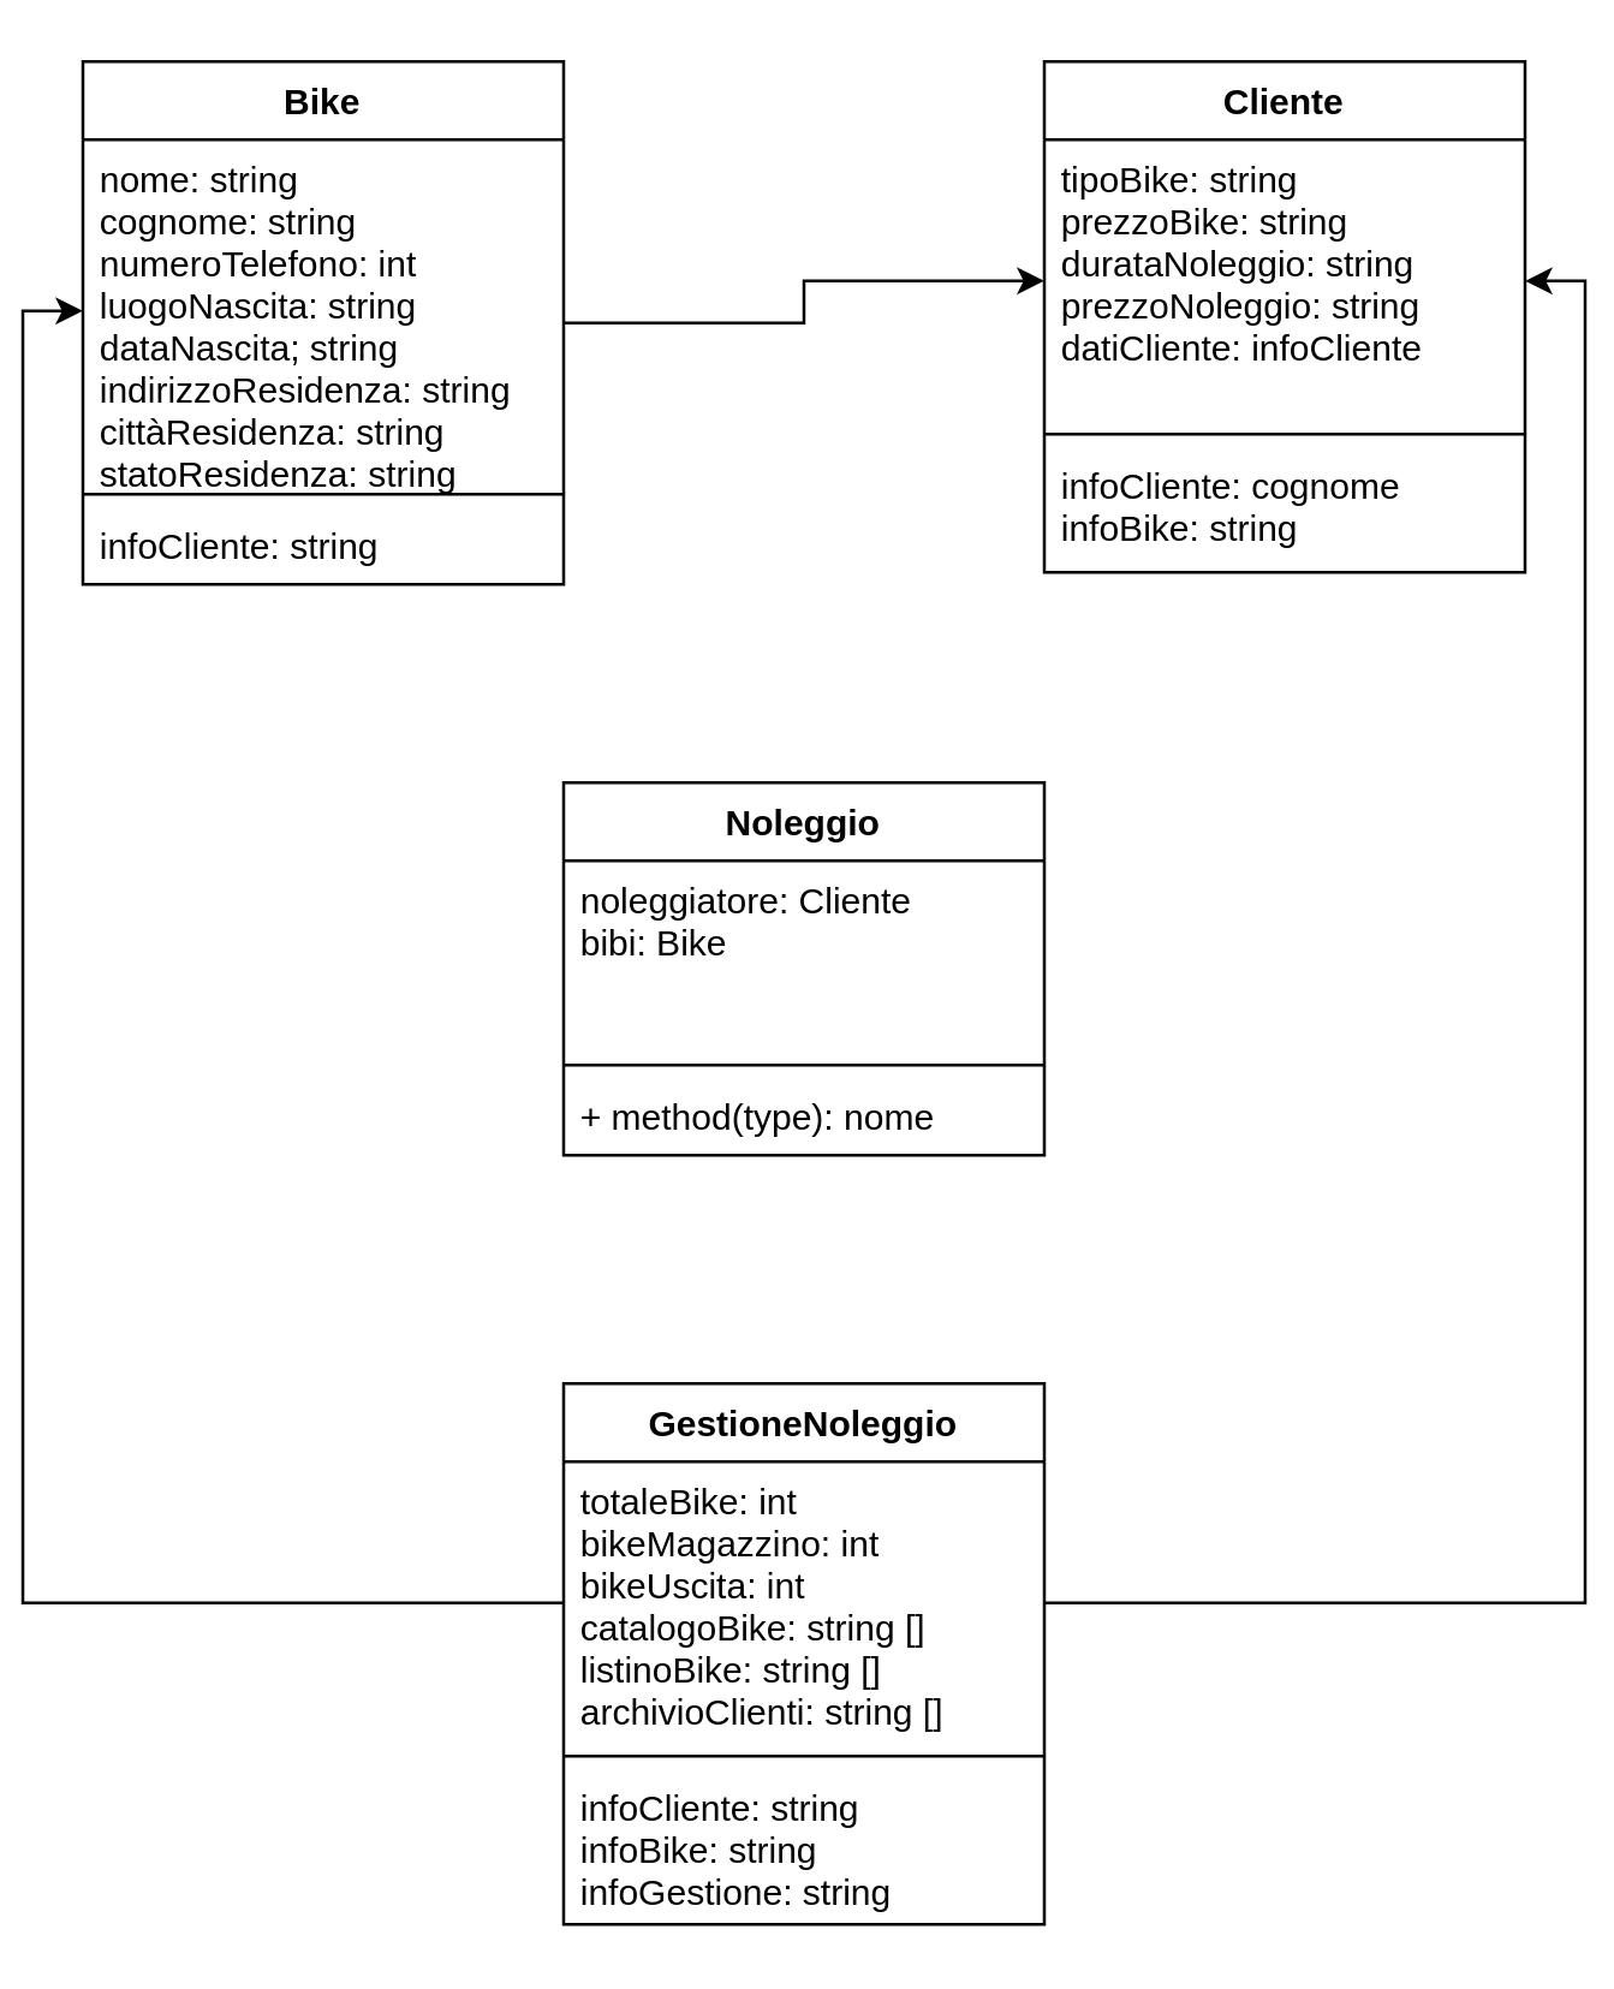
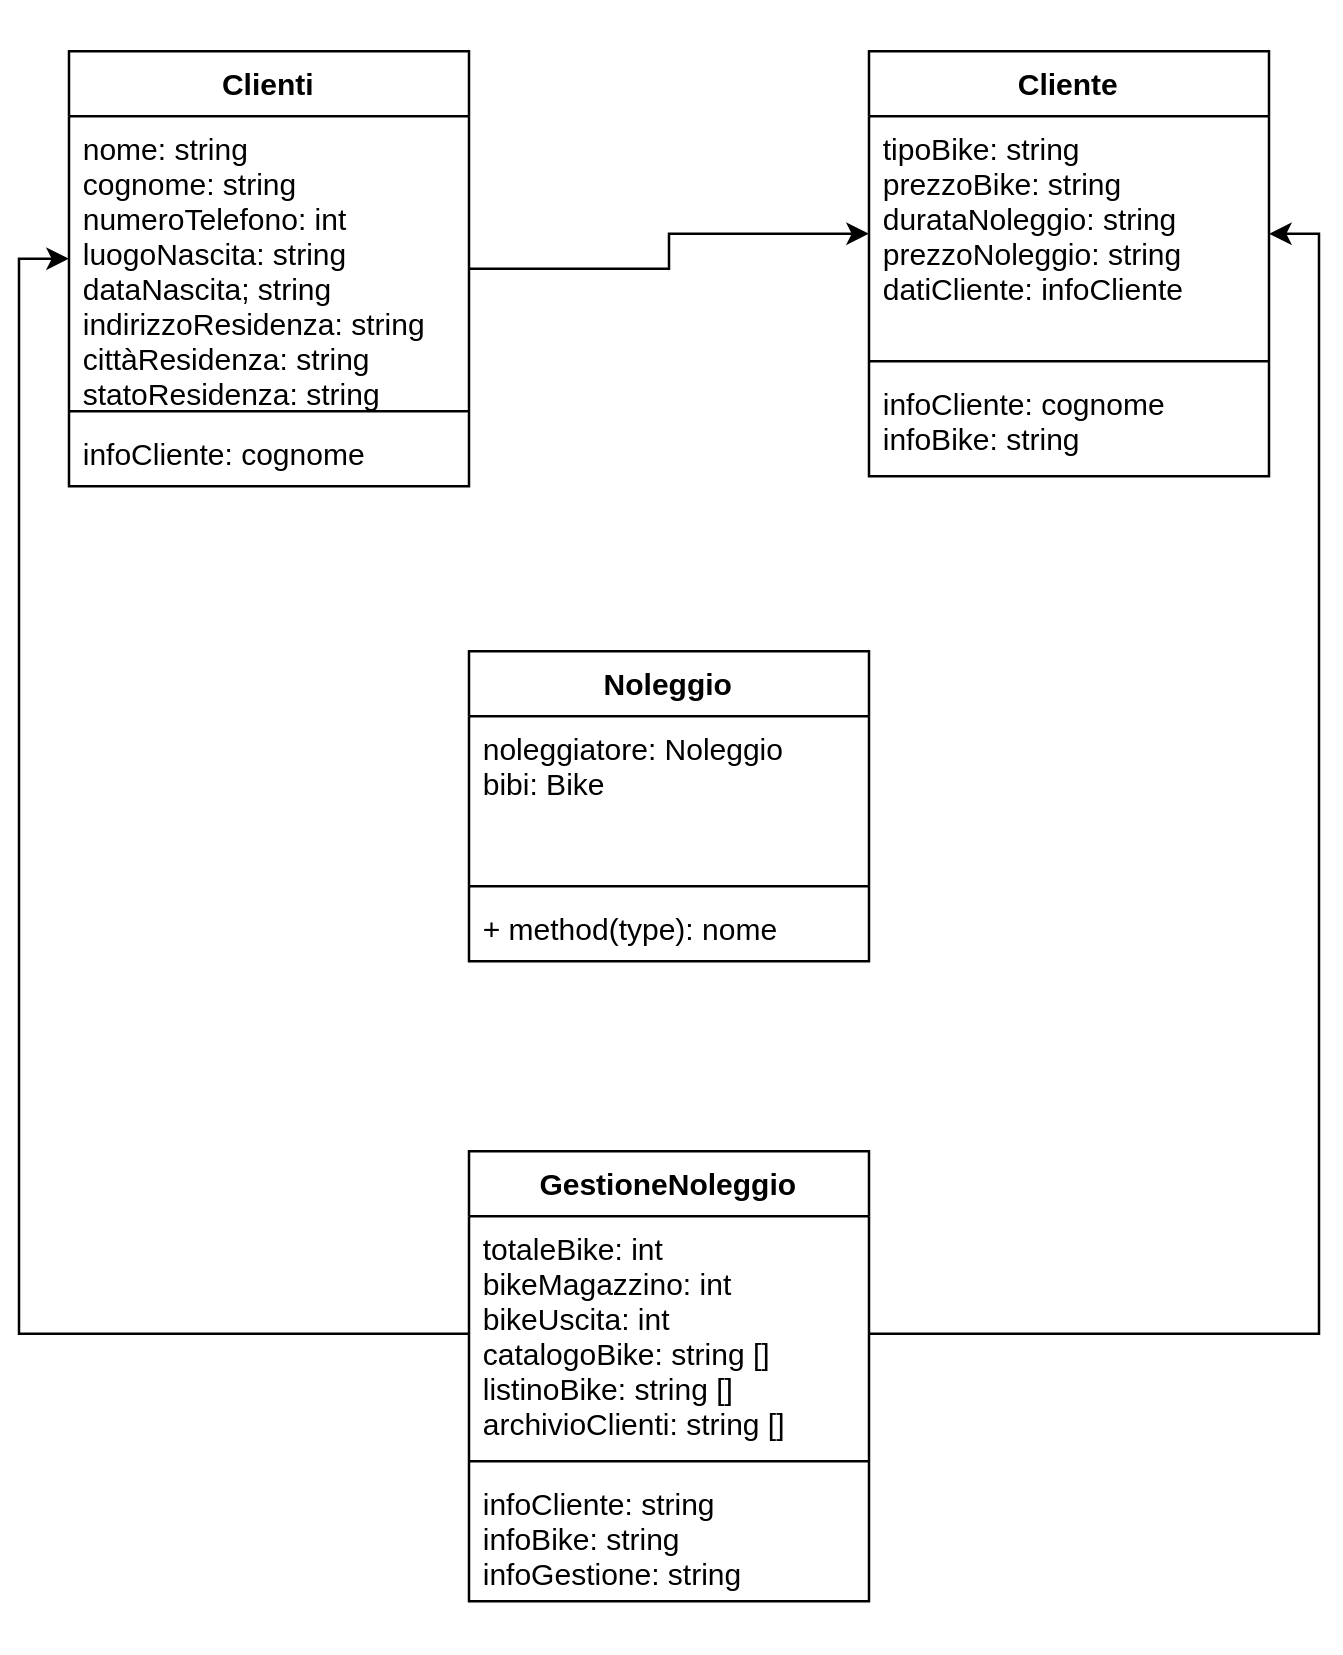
  <mxCell id="0" />
  <mxCell id="1" parent="0" />
  <mxCell id="2" style="edgeStyle=orthogonalEdgeStyle;rounded=0;orthogonalLoop=1;jettySize=auto;html=1;entryX=0;entryY=0.5;entryDx=0;entryDy=0;" edge="1" parent="1" source="3" target="8"><mxGeometry relative="1" as="geometry" /></mxCell>
- <mxCell id="3" value="Bike" style="swimlane;fontStyle=1;align=center;verticalAlign=top;childLayout=stackLayout;horizontal=1;startSize=26;horizontalStack=0;resizeParent=1;resizeParentMax=0;resizeLast=0;collapsible=1;marginBottom=0;" vertex="1" parent="1"><mxGeometry x="20" y="20" width="160" height="174" as="geometry" /></mxCell>
+ <mxCell id="3" value="Clienti" style="swimlane;fontStyle=1;align=center;verticalAlign=top;childLayout=stackLayout;horizontal=1;startSize=26;horizontalStack=0;resizeParent=1;resizeParentMax=0;resizeLast=0;collapsible=1;marginBottom=0;" vertex="1" parent="1"><mxGeometry x="20" y="20" width="160" height="174" as="geometry" /></mxCell>
  <mxCell id="4" value="nome: string&#10;cognome: string&#10;numeroTelefono: int&#10;luogoNascita: string&#10;dataNascita; string&#10;indirizzoResidenza: string&#10;cittàResidenza: string&#10;statoResidenza: string&#10;" style="text;strokeColor=none;fillColor=none;align=left;verticalAlign=top;spacingLeft=4;spacingRight=4;overflow=hidden;rotatable=0;points=[[0,0.5],[1,0.5]];portConstraint=eastwest;" vertex="1" parent="3"><mxGeometry y="26" width="160" height="114" as="geometry" /></mxCell>
  <mxCell id="5" value="" style="line;strokeWidth=1;fillColor=none;align=left;verticalAlign=middle;spacingTop=-1;spacingLeft=3;spacingRight=3;rotatable=0;labelPosition=right;points=[];portConstraint=eastwest;" vertex="1" parent="3"><mxGeometry y="140" width="160" height="8" as="geometry" /></mxCell>
- <mxCell id="6" value="infoCliente: string" style="text;strokeColor=none;fillColor=none;align=left;verticalAlign=top;spacingLeft=4;spacingRight=4;overflow=hidden;rotatable=0;points=[[0,0.5],[1,0.5]];portConstraint=eastwest;" vertex="1" parent="3"><mxGeometry y="148" width="160" height="26" as="geometry" /></mxCell>
+ <mxCell id="6" value="infoCliente: cognome" style="text;strokeColor=none;fillColor=none;align=left;verticalAlign=top;spacingLeft=4;spacingRight=4;overflow=hidden;rotatable=0;points=[[0,0.5],[1,0.5]];portConstraint=eastwest;" vertex="1" parent="3"><mxGeometry y="148" width="160" height="26" as="geometry" /></mxCell>
  <mxCell id="7" value="Cliente" style="swimlane;fontStyle=1;align=center;verticalAlign=top;childLayout=stackLayout;horizontal=1;startSize=26;horizontalStack=0;resizeParent=1;resizeParentMax=0;resizeLast=0;collapsible=1;marginBottom=0;" vertex="1" parent="1"><mxGeometry x="340" y="20" width="160" height="170" as="geometry" /></mxCell>
  <mxCell id="8" value="tipoBike: string&#10;prezzoBike: string&#10;durataNoleggio: string&#10;prezzoNoleggio: string&#10;datiCliente: infoCliente" style="text;strokeColor=none;fillColor=none;align=left;verticalAlign=top;spacingLeft=4;spacingRight=4;overflow=hidden;rotatable=0;points=[[0,0.5],[1,0.5]];portConstraint=eastwest;" vertex="1" parent="7"><mxGeometry y="26" width="160" height="94" as="geometry" /></mxCell>
  <mxCell id="9" value="" style="line;strokeWidth=1;fillColor=none;align=left;verticalAlign=middle;spacingTop=-1;spacingLeft=3;spacingRight=3;rotatable=0;labelPosition=right;points=[];portConstraint=eastwest;" vertex="1" parent="7"><mxGeometry y="120" width="160" height="8" as="geometry" /></mxCell>
  <mxCell id="10" value="infoCliente: cognome&#10;infoBike: string" style="text;strokeColor=none;fillColor=none;align=left;verticalAlign=top;spacingLeft=4;spacingRight=4;overflow=hidden;rotatable=0;points=[[0,0.5],[1,0.5]];portConstraint=eastwest;" vertex="1" parent="7"><mxGeometry y="128" width="160" height="42" as="geometry" /></mxCell>
  <mxCell id="11" value="GestioneNoleggio" style="swimlane;fontStyle=1;align=center;verticalAlign=top;childLayout=stackLayout;horizontal=1;startSize=26;horizontalStack=0;resizeParent=1;resizeParentMax=0;resizeLast=0;collapsible=1;marginBottom=0;" vertex="1" parent="1"><mxGeometry x="180" y="460" width="160" height="180" as="geometry" /></mxCell>
  <mxCell id="12" value="totaleBike: int&#10;bikeMagazzino: int&#10;bikeUscita: int&#10;catalogoBike: string []&#10;listinoBike: string []&#10;archivioClienti: string []" style="text;strokeColor=none;fillColor=none;align=left;verticalAlign=top;spacingLeft=4;spacingRight=4;overflow=hidden;rotatable=0;points=[[0,0.5],[1,0.5]];portConstraint=eastwest;" vertex="1" parent="11"><mxGeometry y="26" width="160" height="94" as="geometry" /></mxCell>
  <mxCell id="13" value="" style="line;strokeWidth=1;fillColor=none;align=left;verticalAlign=middle;spacingTop=-1;spacingLeft=3;spacingRight=3;rotatable=0;labelPosition=right;points=[];portConstraint=eastwest;" vertex="1" parent="11"><mxGeometry y="120" width="160" height="8" as="geometry" /></mxCell>
  <mxCell id="14" value="infoCliente: string&#10;infoBike: string&#10;infoGestione: string" style="text;strokeColor=none;fillColor=none;align=left;verticalAlign=top;spacingLeft=4;spacingRight=4;overflow=hidden;rotatable=0;points=[[0,0.5],[1,0.5]];portConstraint=eastwest;" vertex="1" parent="11"><mxGeometry y="128" width="160" height="52" as="geometry" /></mxCell>
  <mxCell id="15" style="edgeStyle=orthogonalEdgeStyle;rounded=0;orthogonalLoop=1;jettySize=auto;html=1;entryX=0;entryY=0.5;entryDx=0;entryDy=0;" edge="1" parent="1" source="12" target="4"><mxGeometry relative="1" as="geometry" /></mxCell>
  <mxCell id="16" style="edgeStyle=orthogonalEdgeStyle;rounded=0;orthogonalLoop=1;jettySize=auto;html=1;entryX=1;entryY=0.5;entryDx=0;entryDy=0;" edge="1" parent="1" source="12" target="8"><mxGeometry relative="1" as="geometry" /></mxCell>
  <mxCell id="17" value="Noleggio" style="swimlane;fontStyle=1;align=center;verticalAlign=top;childLayout=stackLayout;horizontal=1;startSize=26;horizontalStack=0;resizeParent=1;resizeParentMax=0;resizeLast=0;collapsible=1;marginBottom=0;" vertex="1" parent="1"><mxGeometry x="180" y="260" width="160" height="124" as="geometry" /></mxCell>
- <mxCell id="18" value="noleggiatore: Cliente&#10;bibi: Bike" style="text;strokeColor=none;fillColor=none;align=left;verticalAlign=top;spacingLeft=4;spacingRight=4;overflow=hidden;rotatable=0;points=[[0,0.5],[1,0.5]];portConstraint=eastwest;" vertex="1" parent="17"><mxGeometry y="26" width="160" height="64" as="geometry" /></mxCell>
+ <mxCell id="18" value="noleggiatore: Noleggio&#10;bibi: Bike" style="text;strokeColor=none;fillColor=none;align=left;verticalAlign=top;spacingLeft=4;spacingRight=4;overflow=hidden;rotatable=0;points=[[0,0.5],[1,0.5]];portConstraint=eastwest;" vertex="1" parent="17"><mxGeometry y="26" width="160" height="64" as="geometry" /></mxCell>
  <mxCell id="19" value="" style="line;strokeWidth=1;fillColor=none;align=left;verticalAlign=middle;spacingTop=-1;spacingLeft=3;spacingRight=3;rotatable=0;labelPosition=right;points=[];portConstraint=eastwest;" vertex="1" parent="17"><mxGeometry y="90" width="160" height="8" as="geometry" /></mxCell>
  <mxCell id="20" value="+ method(type): nome" style="text;strokeColor=none;fillColor=none;align=left;verticalAlign=top;spacingLeft=4;spacingRight=4;overflow=hidden;rotatable=0;points=[[0,0.5],[1,0.5]];portConstraint=eastwest;" vertex="1" parent="17"><mxGeometry y="98" width="160" height="26" as="geometry" /></mxCell>
